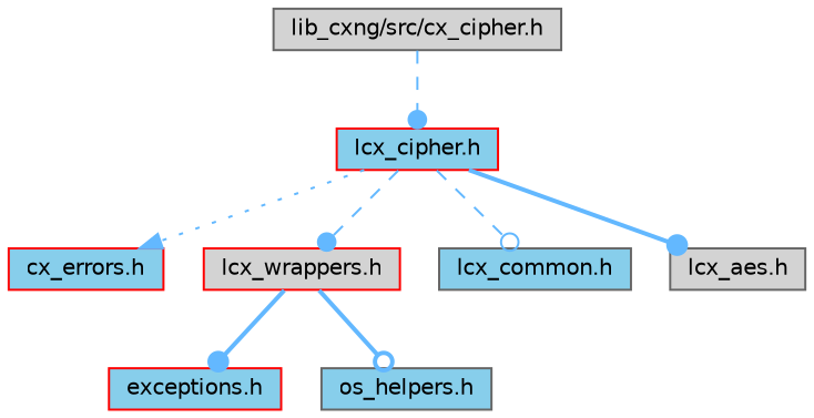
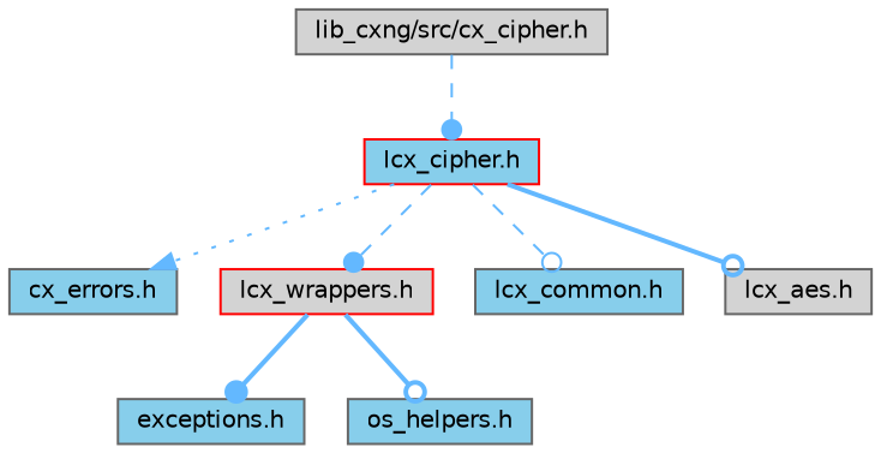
  digraph {
    node [color=gray40 fillcolor=skyblue fontname=Helvetica fontsize=10 shape=box style=filled]
    edge [arrowhead=dot color=steelblue1 fontname=Helvetica fontsize=10 labelfontname=Helvetica labelfontsize=10 style=dashed]
    n1 [fillcolor=lightgrey fontcolor=black height=0.2 label="lib_cxng/src/cx_cipher.h" width=0.4]
    n2 [color=red height=0.2 label="lcx_cipher.h" width=0.4]
-   n3 [color=red height=0.2 label="cx_errors.h" width=0.4]
+   n3 [height=0.2 label="cx_errors.h" width=0.4]
    n4 [color=red fillcolor=lightgrey height=0.2 label="lcx_wrappers.h" width=0.4]
    n5 [height=0.2 label="lcx_common.h" width=0.4]
    n6 [fillcolor=lightgrey height=0.2 label="lcx_aes.h" width=0.4]
-   n7 [color=red height=0.2 label="exceptions.h" width=0.4]
+   n7 [height=0.2 label="exceptions.h" width=0.4]
    n8 [height=0.2 label="os_helpers.h" width=0.4]
    n1 -> n2
    n2 -> n3 [arrowhead=normal style=dotted]
    n2 -> n4
    n2 -> n5 [arrowhead=odot]
-   n2 -> n6 [style=bold]
+   n2 -> n6 [arrowhead=odot style=bold]
    n4 -> n7 [style=bold]
    n4 -> n8 [arrowhead=odot style=bold]
  }
